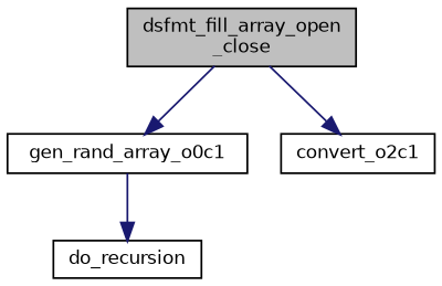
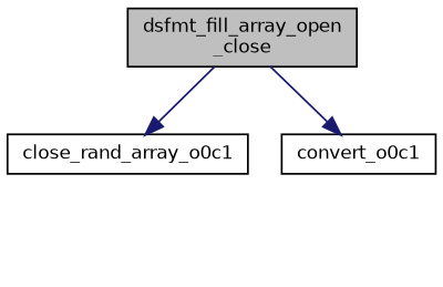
  digraph {
    rankdir=TB
    node [color=black fillcolor=white fontname=Helvetica fontsize=10 shape=record style=filled]
    edge [color=midnightblue fontname=Helvetica fontsize=10 labelfontname=Helvetica labelfontsize=10 style=solid]
    n1 [fillcolor=grey75 fontcolor=black height=0.2 label="dsfmt_fill_array_open\l_close" width=0.4]
-   n2 [height=0.2 label=gen_rand_array_o0c1 width=0.4]
-   n3 [height=0.2 label=convert_o2c1 width=0.4]
-   n4 [height=0.2 label=do_recursion width=0.4]
+   n2 [height=0.2 label=close_rand_array_o0c1 width=0.4]
+   n3 [height=0.2 label=convert_o0c1 width=0.4]
    n1 -> n2
    n1 -> n3
-   n2 -> n4
  }
